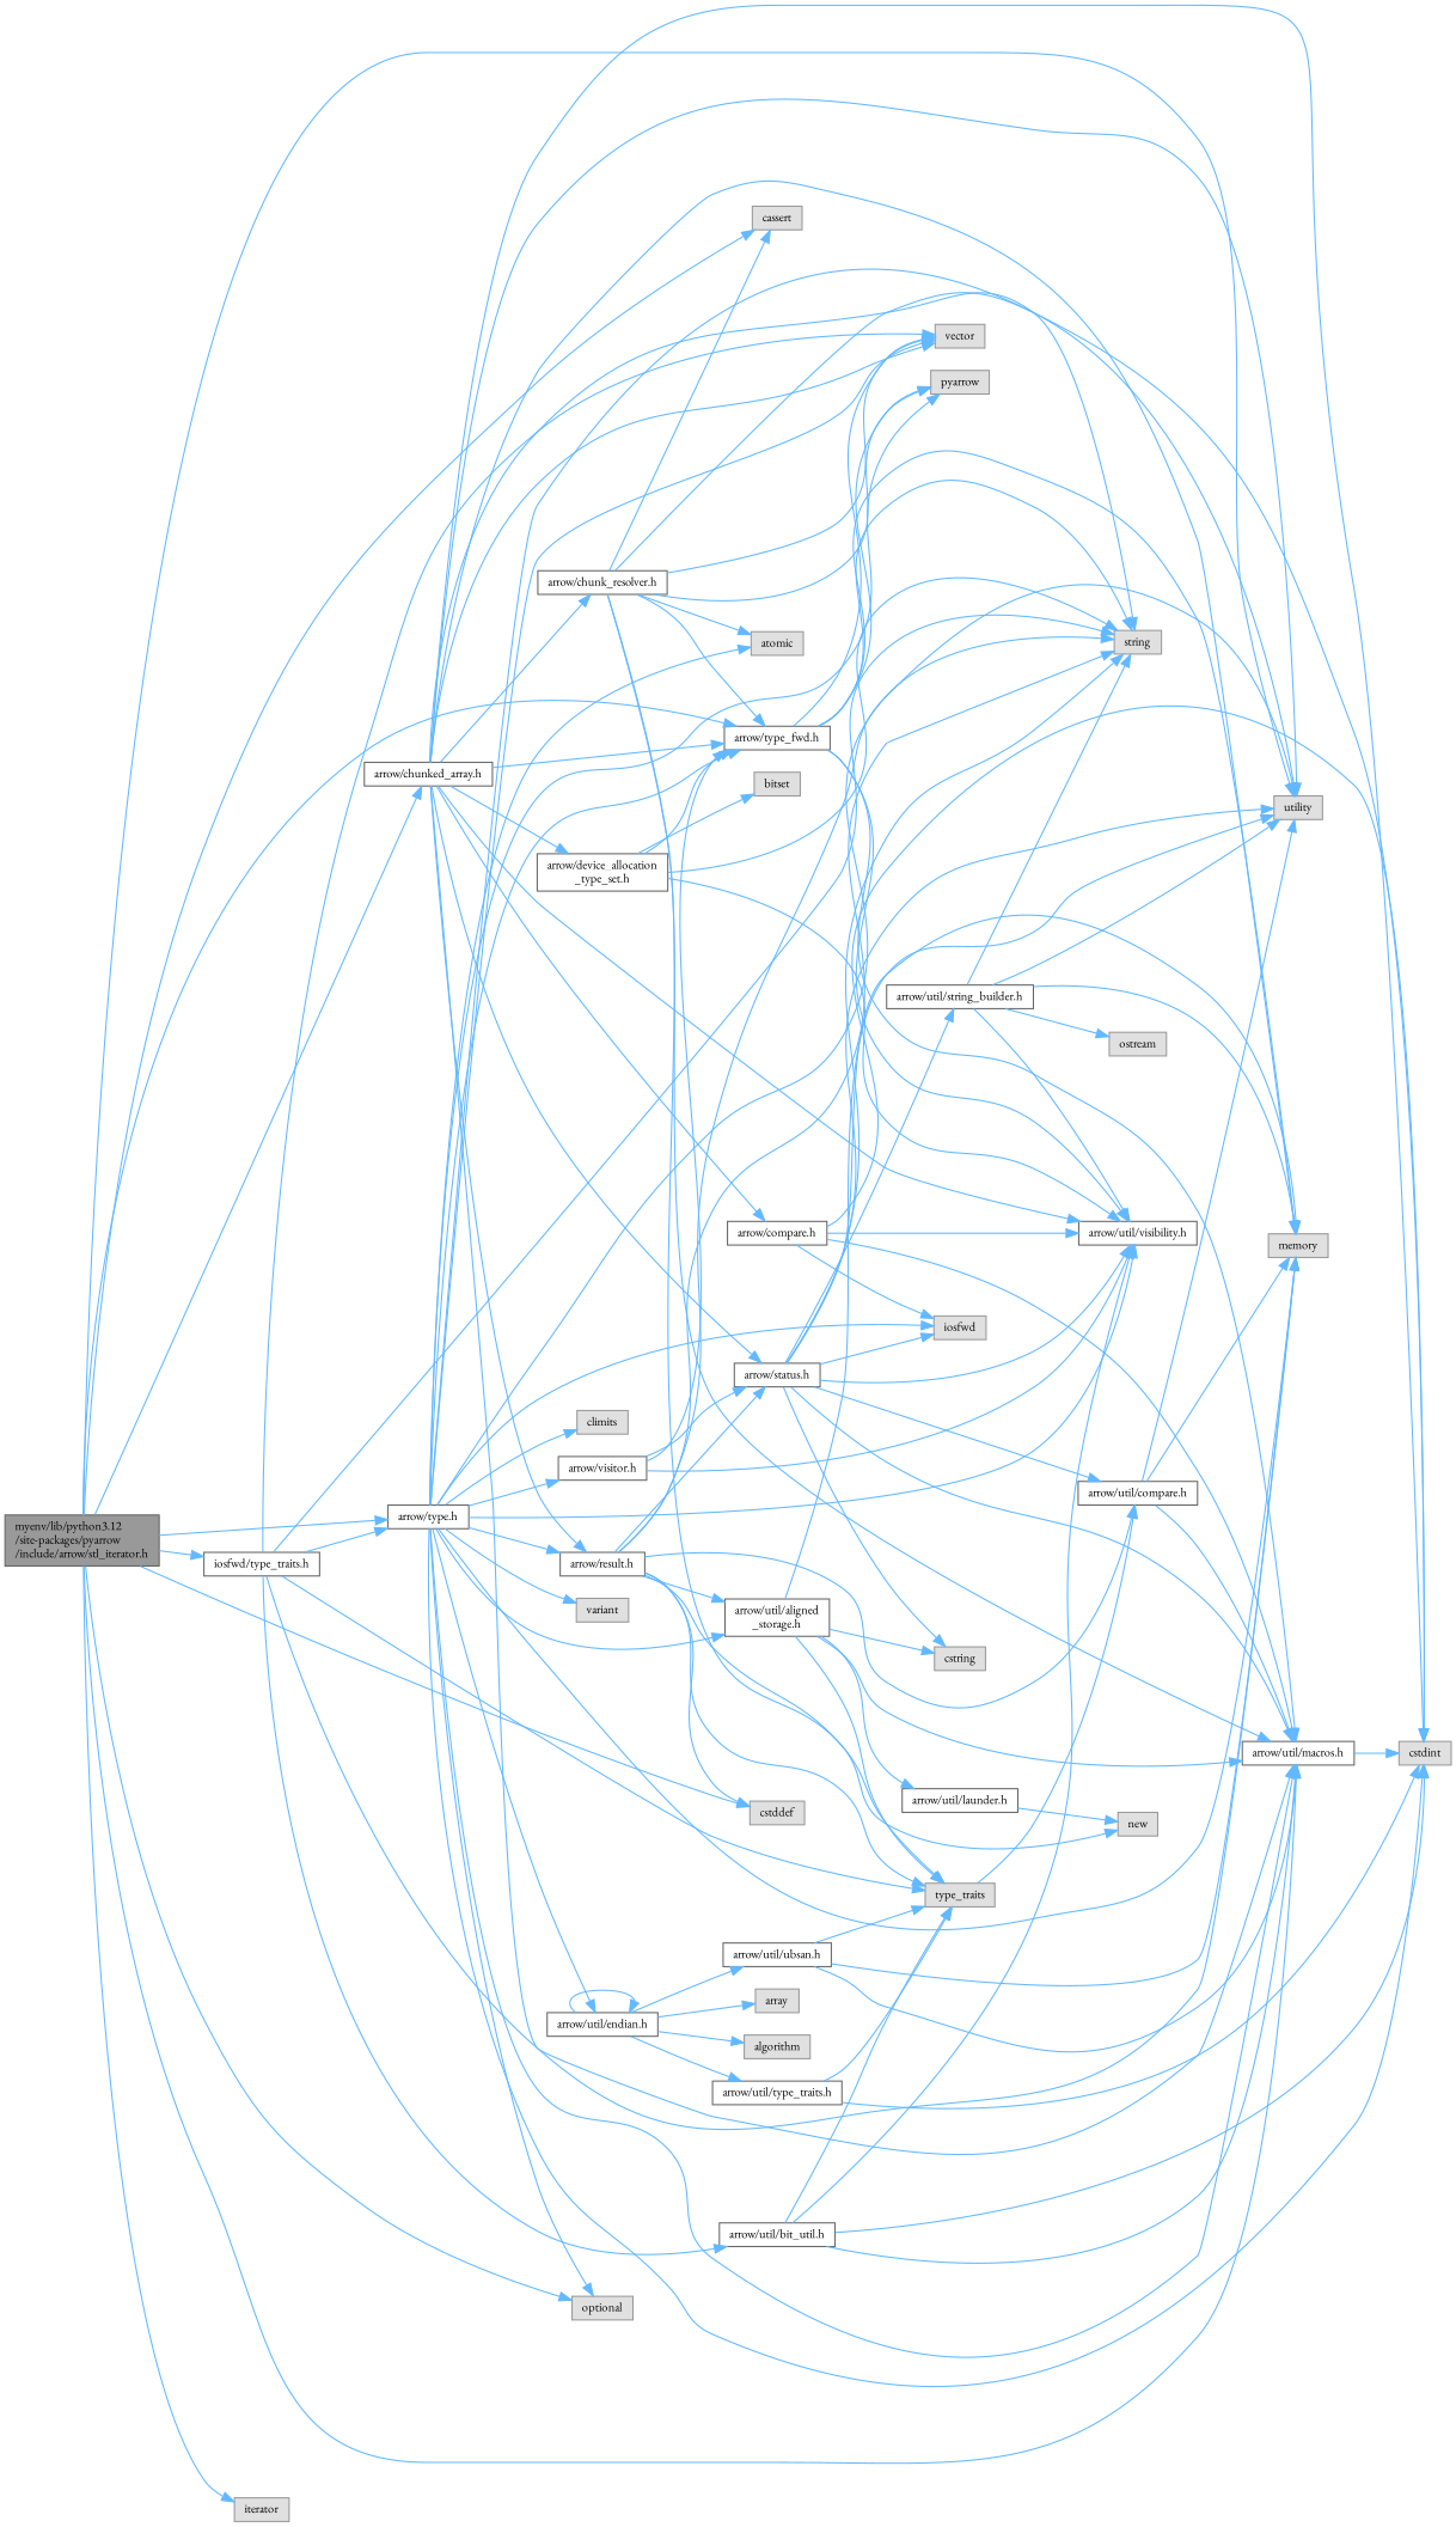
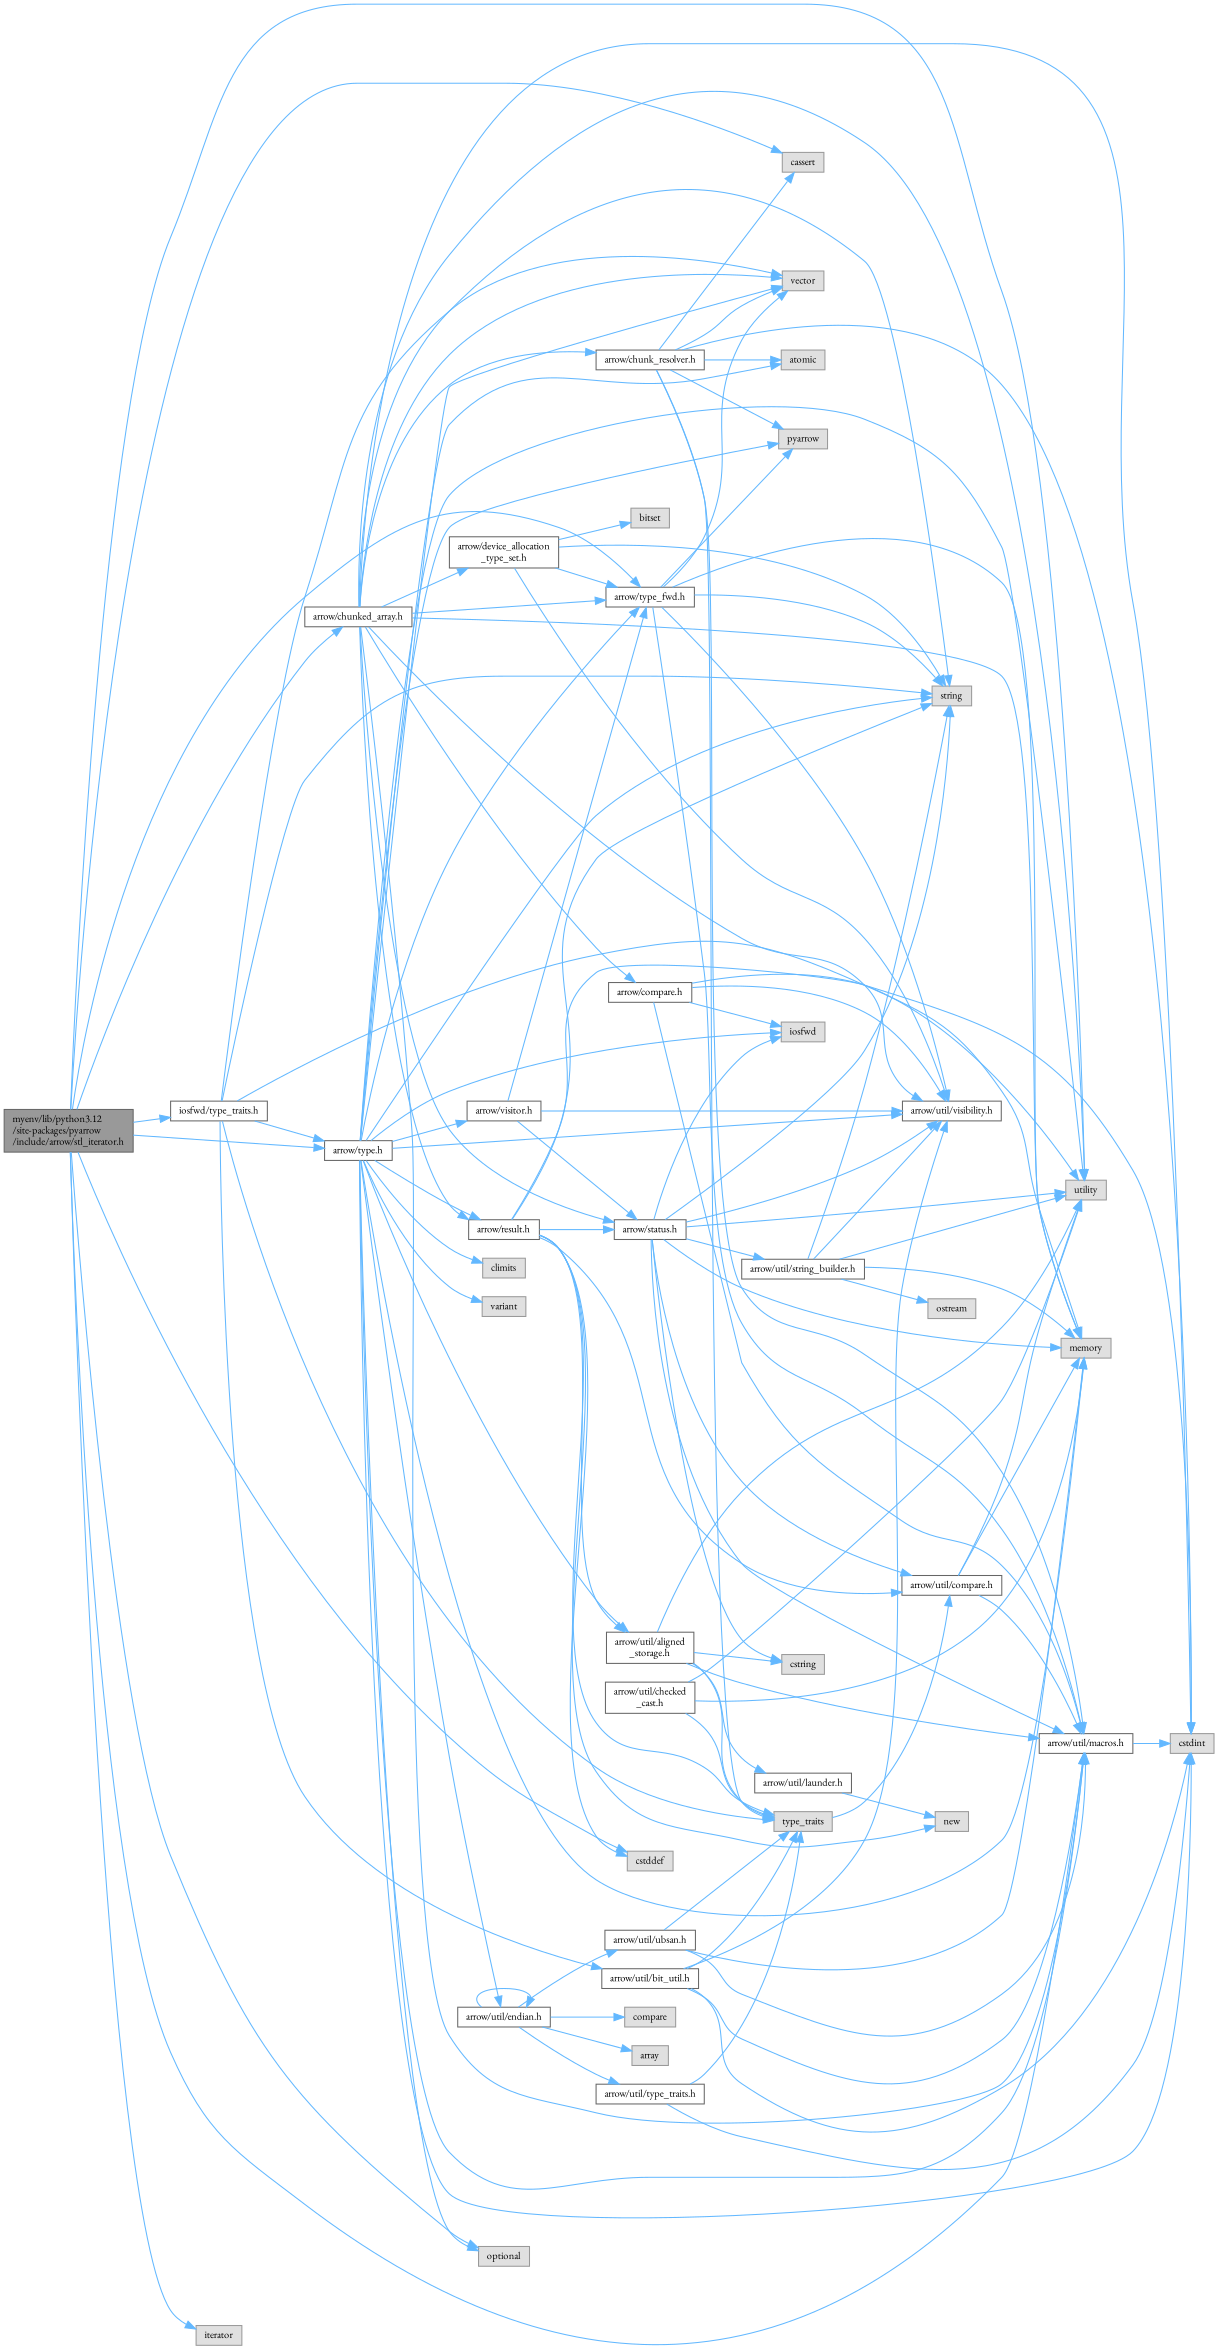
  digraph {
    fontname="EB Garamond"
    rankdir=LR
    node [color=grey60 fillcolor="#E0E0E0" fontname="EB Garamond" fontsize=10 shape=box style=filled]
    edge [color=steelblue1 fontname="EB Garamond" fontsize=10 labelfontname=Helvetica labelfontsize=10 style=solid]
    n1 [color=gray40 fillcolor=grey60 fontcolor=black height=0.2 label="myenv/lib/python3.12\l/site-packages/pyarrow\l/include/arrow/stl_iterator.h" width=0.4]
    n2 [height=0.2 label=cassert width=0.4]
    n3 [height=0.2 label=cstddef width=0.4]
    n4 [height=0.2 label=iterator width=0.4]
    n5 [height=0.2 label=optional width=0.4]
    n6 [height=0.2 label=utility width=0.4]
    n7 [color=grey40 fillcolor=white height=0.2 label="arrow/chunked_array.h" width=0.4]
    n8 [color=grey40 fillcolor=white height=0.2 label="arrow/type_fwd.h" width=0.4]
    n9 [color=grey40 fillcolor=white height=0.2 label="arrow/util/macros.h" width=0.4]
    n10 [color=grey40 fillcolor=white height=0.2 label="arrow/type.h" width=0.4]
    n11 [color=grey40 fillcolor=white height=0.2 label="iosfwd/type_traits.h" width=0.4]
    n12 [height=0.2 label=cstdint width=0.4]
    n13 [height=0.2 label=memory width=0.4]
    n14 [height=0.2 label=string width=0.4]
    n15 [height=0.2 label=vector width=0.4]
    n16 [color=grey40 fillcolor=white height=0.2 label="arrow/chunk_resolver.h" width=0.4]
    n17 [color=grey40 fillcolor=white height=0.2 label="arrow/util/visibility.h" width=0.4]
    n18 [color=grey40 fillcolor=white height=0.2 label="arrow/compare.h" width=0.4]
    n19 [color=grey40 fillcolor=white height=0.2 label="arrow/device_allocation\l_type_set.h" width=0.4]
    n20 [color=grey40 fillcolor=white height=0.2 label="arrow/result.h" width=0.4]
    n21 [color=grey40 fillcolor=white height=0.2 label="arrow/status.h" width=0.4]
    n22 [height=0.2 label=pyarrow width=0.4]
    n23 [height=0.2 label=atomic width=0.4]
    n24 [height=0.2 label=iosfwd width=0.4]
    n25 [color=grey40 fillcolor=white height=0.2 label="arrow/util/aligned\l_storage.h" width=0.4]
    n26 [height=0.2 label=climits width=0.4]
    n27 [height=0.2 label=variant width=0.4]
    n28 [color=grey40 fillcolor=white height=0.2 label="arrow/util/endian.h" width=0.4]
    n29 [color=grey40 fillcolor=white height=0.2 label="arrow/visitor.h" width=0.4]
    n30 [height=0.2 label=type_traits width=0.4]
    n31 [color=grey40 fillcolor=white height=0.2 label="arrow/util/bit_util.h" width=0.4]
    n32 [height=0.2 label=bitset width=0.4]
    n33 [height=0.2 label=new width=0.4]
    n34 [color=grey40 fillcolor=white height=0.2 label="arrow/util/compare.h" width=0.4]
    n35 [height=0.2 label=cstring width=0.4]
    n36 [color=grey40 fillcolor=white height=0.2 label="arrow/util/string_builder.h" width=0.4]
    n37 [color=grey40 fillcolor=white height=0.2 label="arrow/util/launder.h" width=0.4]
    n38 [height=0.2 label=ostream width=0.4]
-   n40 [height=0.2 label=algorithm width=0.4]
+   n39 [color=grey40 fillcolor=white height=0.2 label="arrow/util/checked\l_cast.h" width=0.4]
+   n40 [height=0.2 label=compare width=0.4]
    n41 [height=0.2 label=array width=0.4]
    n42 [color=grey40 fillcolor=white height=0.2 label="arrow/util/type_traits.h" width=0.4]
    n43 [color=grey40 fillcolor=white height=0.2 label="arrow/util/ubsan.h" width=0.4]
    n1 -> n2
    n1 -> n3
    n1 -> n4
    n1 -> n5
    n1 -> n6
    n1 -> n7
    n1 -> n8
    n1 -> n9
    n1 -> n10
    n1 -> n11
    n7 -> n6
    n7 -> n8
    n7 -> n9
    n7 -> n12
    n7 -> n13
    n7 -> n14
    n7 -> n15
    n7 -> n16
    n7 -> n17
    n7 -> n18
    n7 -> n19
    n7 -> n20
    n7 -> n21
    n8 -> n9
    n8 -> n13
    n8 -> n14
    n8 -> n15
    n8 -> n17
    n8 -> n22
    n9 -> n12
    n10 -> n5
    n10 -> n6
    n10 -> n8
    n10 -> n9
    n10 -> n12
    n10 -> n13
    n10 -> n14
    n10 -> n15
    n10 -> n17
    n10 -> n20
    n10 -> n22
    n10 -> n23
    n10 -> n24
    n10 -> n25
    n10 -> n26
    n10 -> n27
    n10 -> n28
    n10 -> n29
    n11 -> n10
    n11 -> n13
    n11 -> n14
    n11 -> n15
    n11 -> n30
    n11 -> n31
    n16 -> n2
-   n16 -> n8
    n16 -> n9
    n16 -> n12
    n16 -> n15
    n16 -> n22
    n16 -> n23
    n16 -> n30
    n18 -> n9
    n18 -> n12
    n18 -> n17
    n18 -> n24
    n19 -> n8
    n19 -> n14
    n19 -> n17
    n19 -> n32
    n20 -> n3
    n20 -> n6
    n20 -> n14
    n20 -> n21
    n20 -> n25
    n20 -> n30
    n20 -> n33
    n20 -> n34
    n21 -> n6
    n21 -> n9
    n21 -> n13
    n21 -> n14
    n21 -> n17
    n21 -> n24
    n21 -> n34
    n21 -> n35
    n21 -> n36
    n25 -> n6
    n25 -> n9
    n25 -> n30
    n25 -> n35
    n25 -> n37
    n28 -> n28
    n28 -> n40
    n28 -> n41
    n28 -> n42
    n28 -> n43
    n29 -> n8
    n29 -> n17
    n29 -> n21
    n30 -> n34
    n31 -> n9
    n31 -> n12
    n31 -> n17
    n31 -> n30
    n34 -> n6
    n34 -> n9
    n34 -> n13
    n36 -> n6
    n36 -> n13
    n36 -> n14
    n36 -> n17
    n36 -> n38
    n37 -> n33
+   n39 -> n6
+   n39 -> n13
+   n39 -> n30
    n42 -> n12
    n42 -> n30
    n43 -> n9
    n43 -> n13
    n43 -> n30
  }
